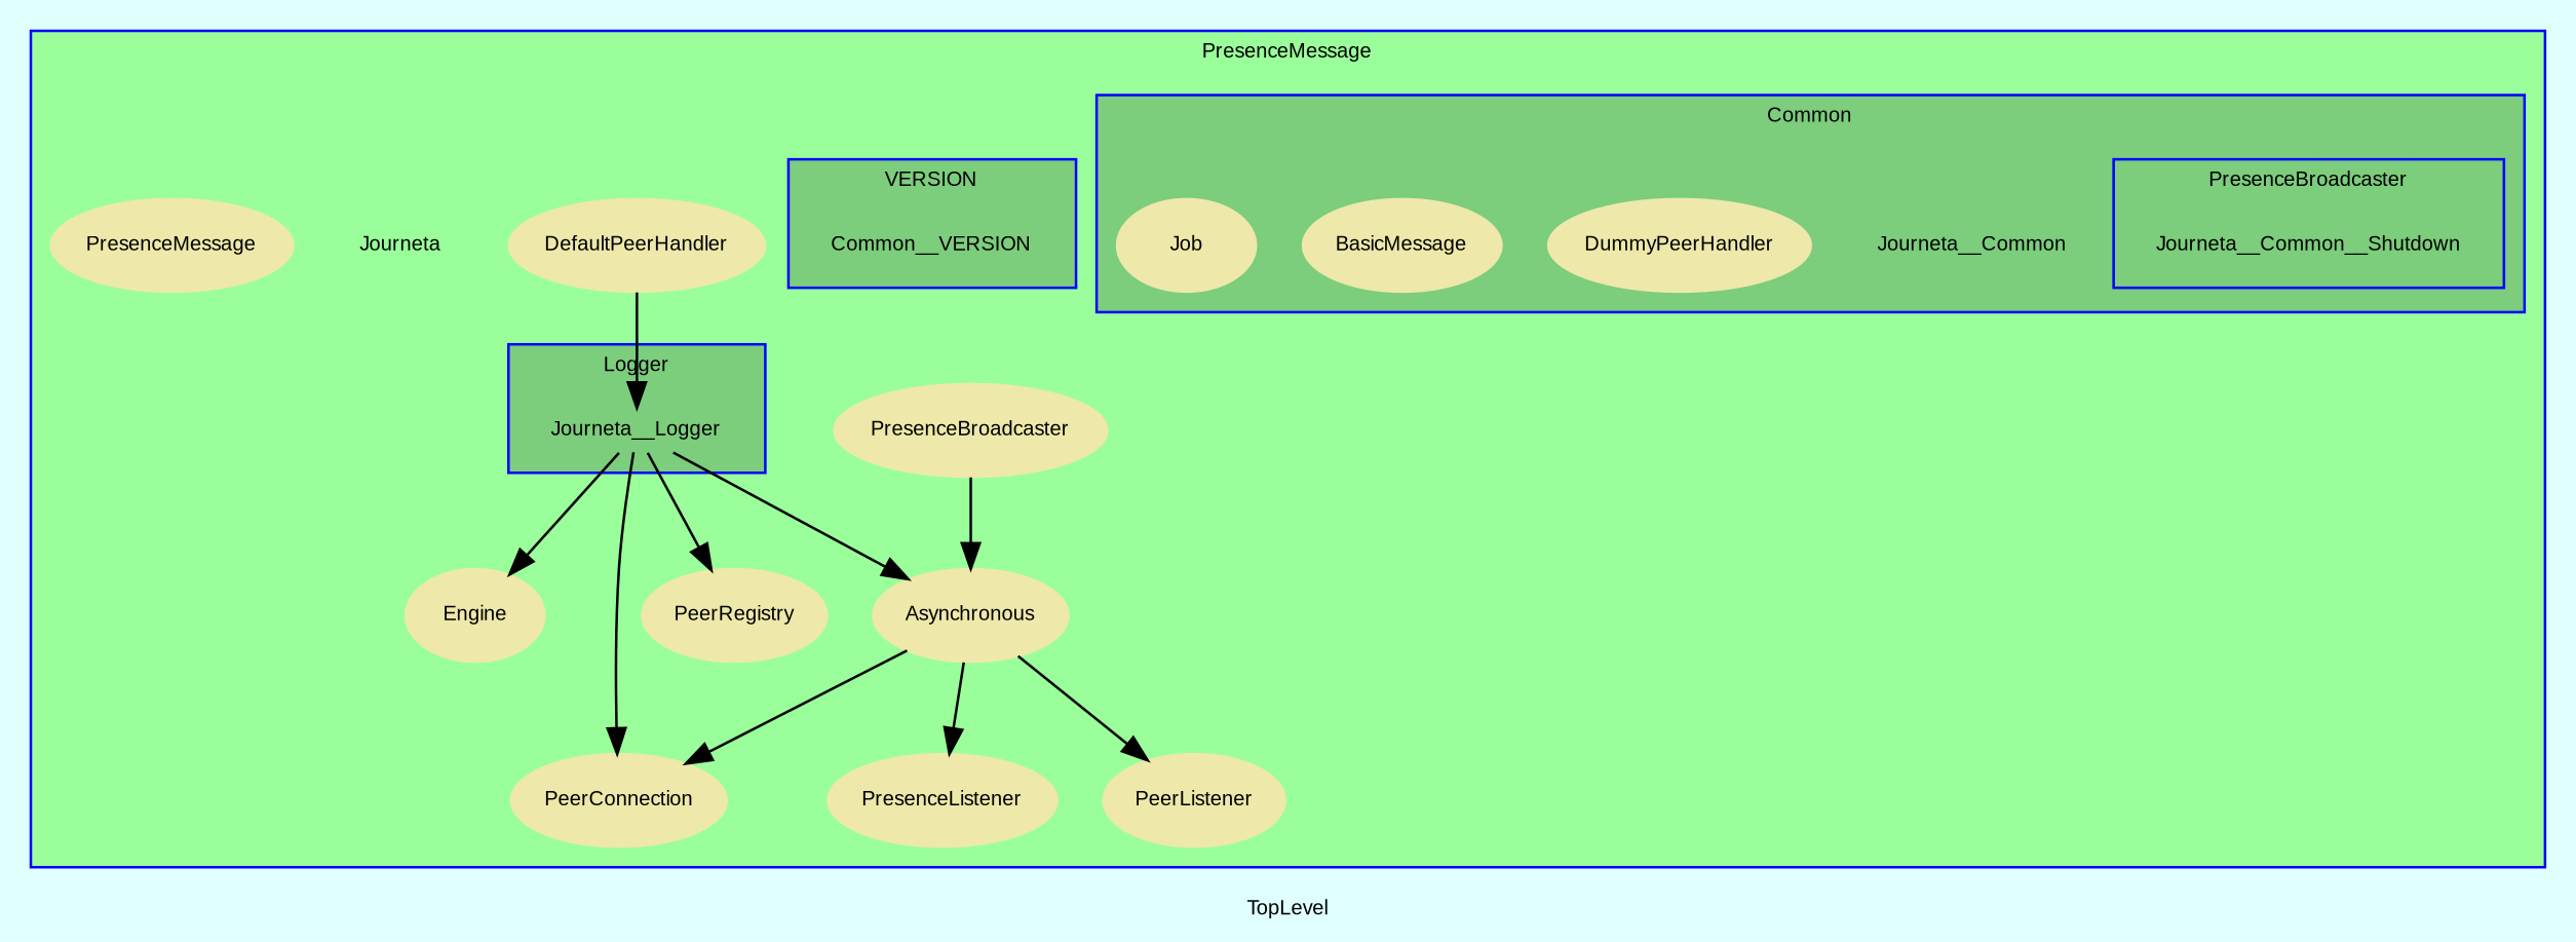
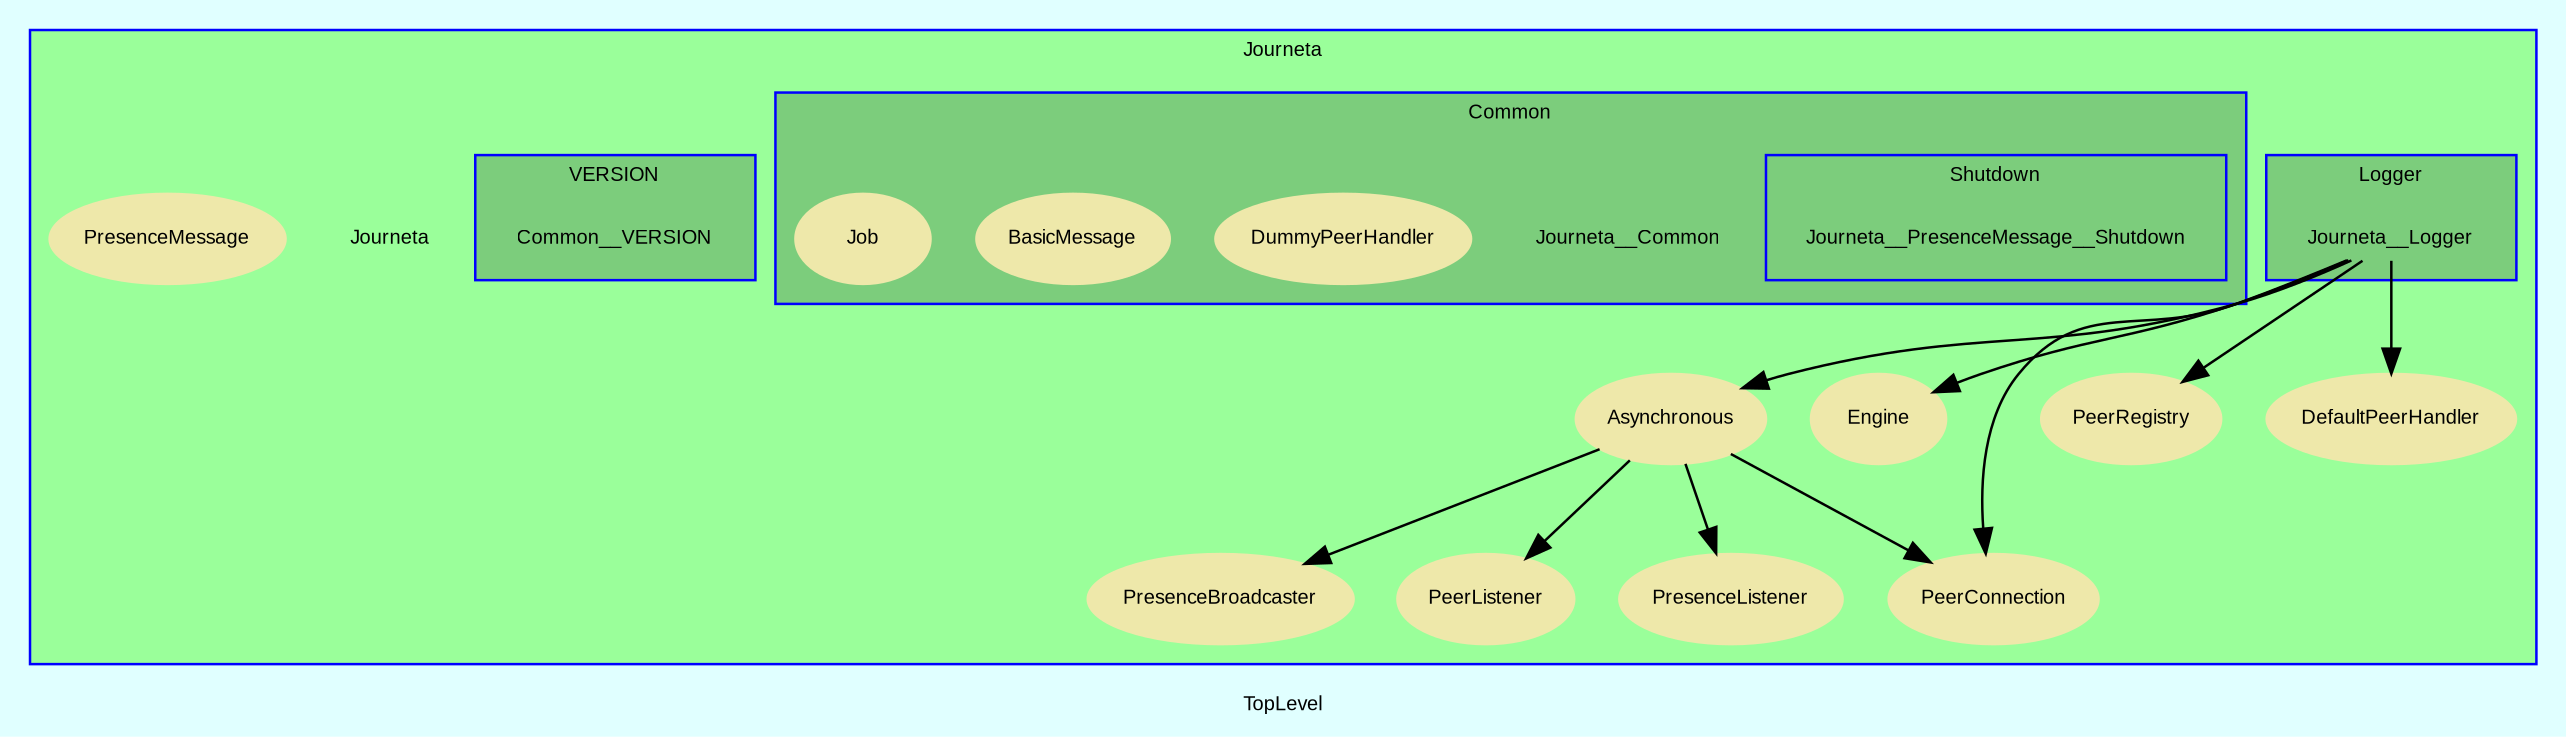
  digraph {
    bgcolor=lightcyan1
    compound=true
    fontname=Arial
    fontsize=8
    label=TopLevel
    node [color=palegoldenrod fontname=Arial fontsize=8 shape=ellipse fontcolor=black style=filled]
    Journeta__Logger [color=black height=0.01 shape=plaintext width=0.75 fontcolor="" style=""]
-   Journeta__Common__Shutdown [color=black height=0.01 shape=plaintext width=0.75 fontcolor="" style=""]
+   Journeta__Common__Shutdown [color=black height=0.01 shape=plaintext width=0.75 label=Journeta__PresenceMessage__Shutdown fontcolor="" style=""]
    Journeta__Common [color=black height=0.01 shape=plaintext width=0.01 fontcolor="" style=""]
    n4 [label=DummyPeerHandler]
    n5 [label=BasicMessage]
    n6 [label=Job]
    n7 [color=black height=0.01 label=Common__VERSION shape=plaintext width=0.75 fontcolor="" style=""]
    n8 [label=Asynchronous]
    n9 [label=PeerListener]
    n10 [label=PresenceBroadcaster]
    n11 [label=Engine]
    n12 [label=PeerConnection]
    n13 [label=PresenceListener]
    n14 [label=PeerRegistry]
    n15 [label=DefaultPeerHandler]
    Journeta [color=black height=0.01 shape=plaintext width=0.01 fontcolor="" style=""]
    n17 [label=PresenceMessage]
    subgraph cluster_1 {
      color=blue
      fillcolor=palegreen1
-     label=PresenceMessage
+     label=Journeta
      style=filled
      n8
      n9
      n10
      n11
      n12
      n13
      n14
      n15
      Journeta
      n17
      subgraph cluster_2 {
        color=blue
        fillcolor=palegreen3
        label=Logger
        style=filled
        Journeta__Logger
      }
      subgraph cluster_3 {
        color=blue
        fillcolor=palegreen3
        label=Common
        style=filled
        Journeta__Common
        n4
        n5
        n6
        subgraph cluster_4 {
          color=blue
          fillcolor=palegreen3
-         label=PresenceBroadcaster
+         label=Shutdown
          style=filled
          Journeta__Common__Shutdown
        }
      }
      subgraph cluster_5 {
        color=blue
        fillcolor=palegreen3
        label=VERSION
        style=filled
        n7
      }
    }
    Journeta__Logger -> n8
    Journeta__Logger -> n11
    Journeta__Logger -> n12
    Journeta__Logger -> n14
-   n15 -> Journeta__Logger
+   Journeta__Logger -> n15
    n8 -> n9
-   n10 -> n8
+   n8 -> n10
    n8 -> n12
    n8 -> n13
  }
